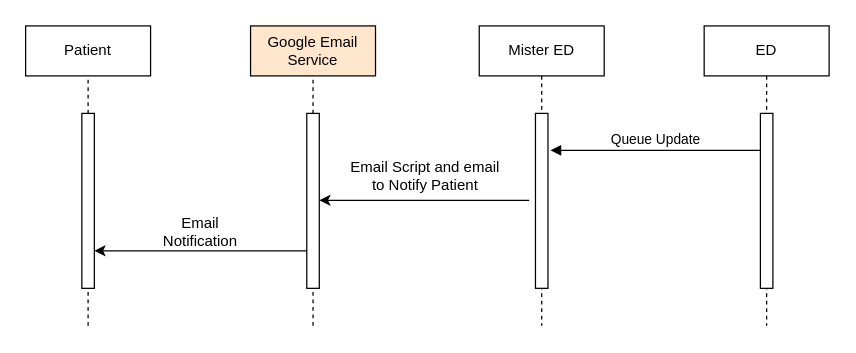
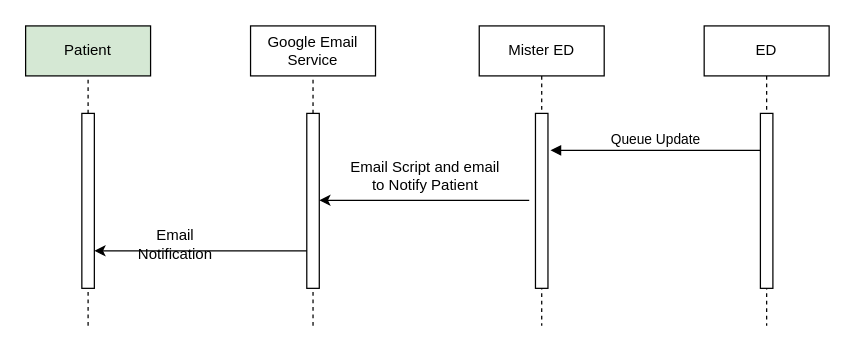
  <mxCell id="0" />
  <mxCell id="1" parent="0" />
  <mxCell id="2" value="Mister ED" style="shape=umlLifeline;perimeter=lifelinePerimeter;whiteSpace=wrap;html=1;container=0;dropTarget=0;collapsible=0;recursiveResize=0;outlineConnect=0;portConstraint=eastwest;newEdgeStyle={&quot;edgeStyle&quot;:&quot;elbowEdgeStyle&quot;,&quot;elbow&quot;:&quot;vertical&quot;,&quot;curved&quot;:0,&quot;rounded&quot;:0};" parent="1" vertex="1"><mxGeometry x="383" y="20" width="100" height="240" as="geometry" /></mxCell>
  <mxCell id="3" value="" style="html=1;points=[];perimeter=orthogonalPerimeter;outlineConnect=0;targetShapes=umlLifeline;portConstraint=eastwest;newEdgeStyle={&quot;edgeStyle&quot;:&quot;elbowEdgeStyle&quot;,&quot;elbow&quot;:&quot;vertical&quot;,&quot;curved&quot;:0,&quot;rounded&quot;:0};" parent="2" vertex="1"><mxGeometry x="45" y="70" width="10" height="140" as="geometry" /></mxCell>
  <mxCell id="4" value="ED" style="shape=umlLifeline;perimeter=lifelinePerimeter;whiteSpace=wrap;html=1;container=0;dropTarget=0;collapsible=0;recursiveResize=0;outlineConnect=0;portConstraint=eastwest;newEdgeStyle={&quot;edgeStyle&quot;:&quot;elbowEdgeStyle&quot;,&quot;elbow&quot;:&quot;vertical&quot;,&quot;curved&quot;:0,&quot;rounded&quot;:0};" parent="1" vertex="1"><mxGeometry x="563" y="20" width="100" height="240" as="geometry" /></mxCell>
  <mxCell id="5" value="" style="html=1;points=[];perimeter=orthogonalPerimeter;outlineConnect=0;targetShapes=umlLifeline;portConstraint=eastwest;newEdgeStyle={&quot;edgeStyle&quot;:&quot;elbowEdgeStyle&quot;,&quot;elbow&quot;:&quot;vertical&quot;,&quot;curved&quot;:0,&quot;rounded&quot;:0};" parent="4" vertex="1"><mxGeometry x="45" y="70" width="10" height="140" as="geometry" /></mxCell>
  <mxCell id="6" value="Queue Update " style="html=1;verticalAlign=bottom;endArrow=block;edgeStyle=elbowEdgeStyle;elbow=vertical;curved=0;rounded=0;" parent="1" edge="1"><mxGeometry relative="1" as="geometry"><mxPoint x="608" y="119.57" as="sourcePoint" /><Array as="points"><mxPoint x="510" y="119.57" /></Array><mxPoint x="440" y="119.57" as="targetPoint" /></mxGeometry></mxCell>
- <mxCell id="7" value="Google Email Service" style="rounded=0;whiteSpace=wrap;html=1;fillColor=#ffe6cc;" vertex="1" parent="1"><mxGeometry x="200" y="20" width="100" height="40" as="geometry" /></mxCell>
+ <mxCell id="7" value="Google Email Service" style="rounded=0;whiteSpace=wrap;html=1;" vertex="1" parent="1"><mxGeometry x="200" y="20" width="100" height="40" as="geometry" /></mxCell>
  <mxCell id="8" value="" style="endArrow=none;dashed=1;html=1;rounded=0;entryX=0.5;entryY=1;entryDx=0;entryDy=0;" edge="1" parent="1" source="10" target="7"><mxGeometry width="50" height="50" relative="1" as="geometry"><mxPoint x="250" y="320" as="sourcePoint" /><mxPoint x="440" y="130" as="targetPoint" /></mxGeometry></mxCell>
  <mxCell id="9" value="" style="endArrow=none;dashed=1;html=1;rounded=0;entryX=0.5;entryY=1;entryDx=0;entryDy=0;" edge="1" parent="1" target="10"><mxGeometry width="50" height="50" relative="1" as="geometry"><mxPoint x="250" y="260" as="sourcePoint" /><mxPoint x="250" y="60" as="targetPoint" /></mxGeometry></mxCell>
  <mxCell id="10" value="" style="html=1;points=[];perimeter=orthogonalPerimeter;outlineConnect=0;targetShapes=umlLifeline;portConstraint=eastwest;newEdgeStyle={&quot;edgeStyle&quot;:&quot;elbowEdgeStyle&quot;,&quot;elbow&quot;:&quot;vertical&quot;,&quot;curved&quot;:0,&quot;rounded&quot;:0};" vertex="1" parent="1"><mxGeometry x="245" y="90" width="10" height="140" as="geometry" /></mxCell>
  <mxCell id="11" value="" style="endArrow=classic;html=1;rounded=0;" edge="1" parent="1"><mxGeometry width="50" height="50" relative="1" as="geometry"><mxPoint x="423" y="159.57" as="sourcePoint" /><mxPoint x="255" y="159.57" as="targetPoint" /></mxGeometry></mxCell>
  <mxCell id="12" value="Email Script and email to Notify Patient" style="text;html=1;strokeColor=none;fillColor=none;align=center;verticalAlign=middle;whiteSpace=wrap;rounded=0;" vertex="1" parent="1"><mxGeometry x="275" y="119.57" width="130" height="40" as="geometry" /></mxCell>
- <mxCell id="13" value="Patient" style="rounded=0;whiteSpace=wrap;html=1;" vertex="1" parent="1"><mxGeometry x="20" y="20" width="100" height="40" as="geometry" /></mxCell>
+ <mxCell id="13" value="Patient" style="rounded=0;whiteSpace=wrap;html=1;fillColor=#d5e8d4;" vertex="1" parent="1"><mxGeometry x="20" y="20" width="100" height="40" as="geometry" /></mxCell>
  <mxCell id="14" value="" style="endArrow=none;dashed=1;html=1;rounded=0;entryX=0.5;entryY=1;entryDx=0;entryDy=0;" edge="1" parent="1" source="16" target="13"><mxGeometry width="50" height="50" relative="1" as="geometry"><mxPoint x="70" y="320" as="sourcePoint" /><mxPoint x="260" y="130" as="targetPoint" /></mxGeometry></mxCell>
  <mxCell id="15" value="" style="endArrow=none;dashed=1;html=1;rounded=0;entryX=0.5;entryY=1;entryDx=0;entryDy=0;" edge="1" parent="1" target="16"><mxGeometry width="50" height="50" relative="1" as="geometry"><mxPoint x="70" y="260" as="sourcePoint" /><mxPoint x="70" y="60" as="targetPoint" /></mxGeometry></mxCell>
  <mxCell id="16" value="" style="html=1;points=[];perimeter=orthogonalPerimeter;outlineConnect=0;targetShapes=umlLifeline;portConstraint=eastwest;newEdgeStyle={&quot;edgeStyle&quot;:&quot;elbowEdgeStyle&quot;,&quot;elbow&quot;:&quot;vertical&quot;,&quot;curved&quot;:0,&quot;rounded&quot;:0};" vertex="1" parent="1"><mxGeometry x="65" y="90" width="10" height="140" as="geometry" /></mxCell>
  <mxCell id="17" value="" style="endArrow=classic;html=1;rounded=0;" edge="1" parent="1"><mxGeometry width="50" height="50" relative="1" as="geometry"><mxPoint x="245" y="200" as="sourcePoint" /><mxPoint x="75" y="200" as="targetPoint" /></mxGeometry></mxCell>
- <mxCell id="18" value="Email Notification" style="text;html=1;strokeColor=none;fillColor=none;align=center;verticalAlign=middle;whiteSpace=wrap;rounded=0;" vertex="1" parent="1"><mxGeometry x="120" y="170" width="80" height="30" as="geometry" /></mxCell>
+ <mxCell id="18" value="Email Notification" style="text;html=1;strokeColor=none;fillColor=none;align=center;verticalAlign=middle;whiteSpace=wrap;rounded=0;" vertex="1" parent="1"><mxGeometry x="100" y="180" width="80" height="30" as="geometry" /></mxCell>
